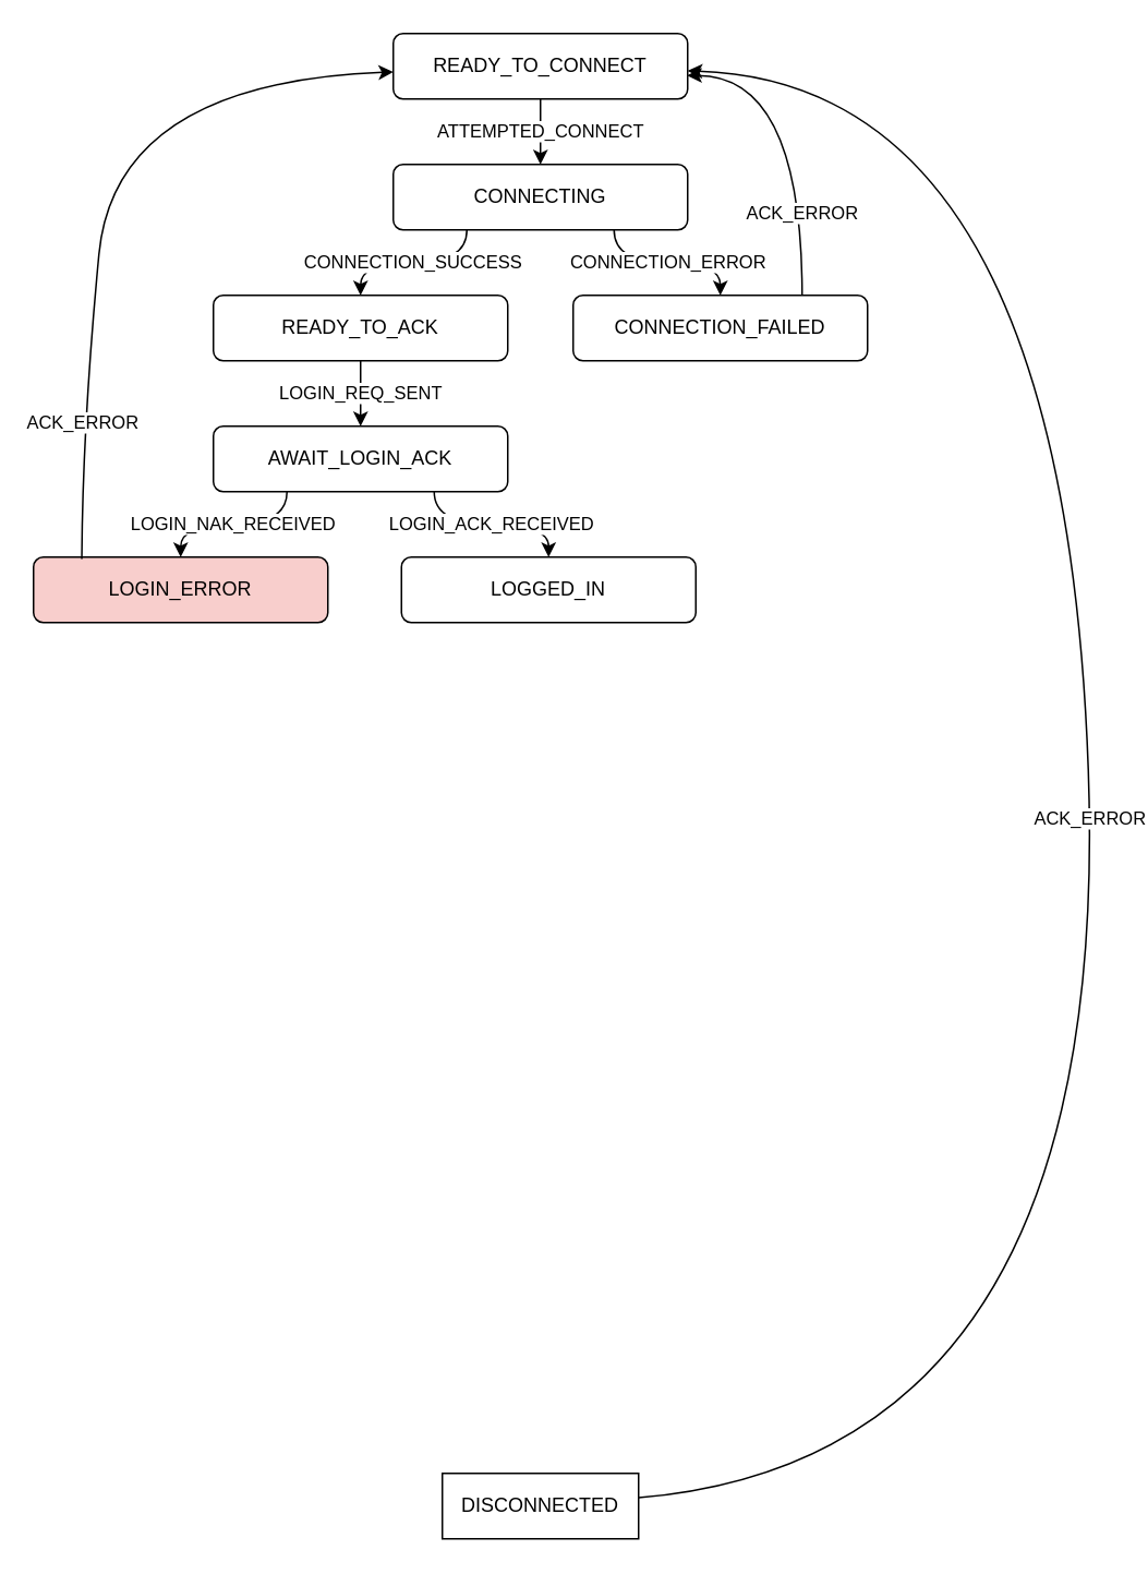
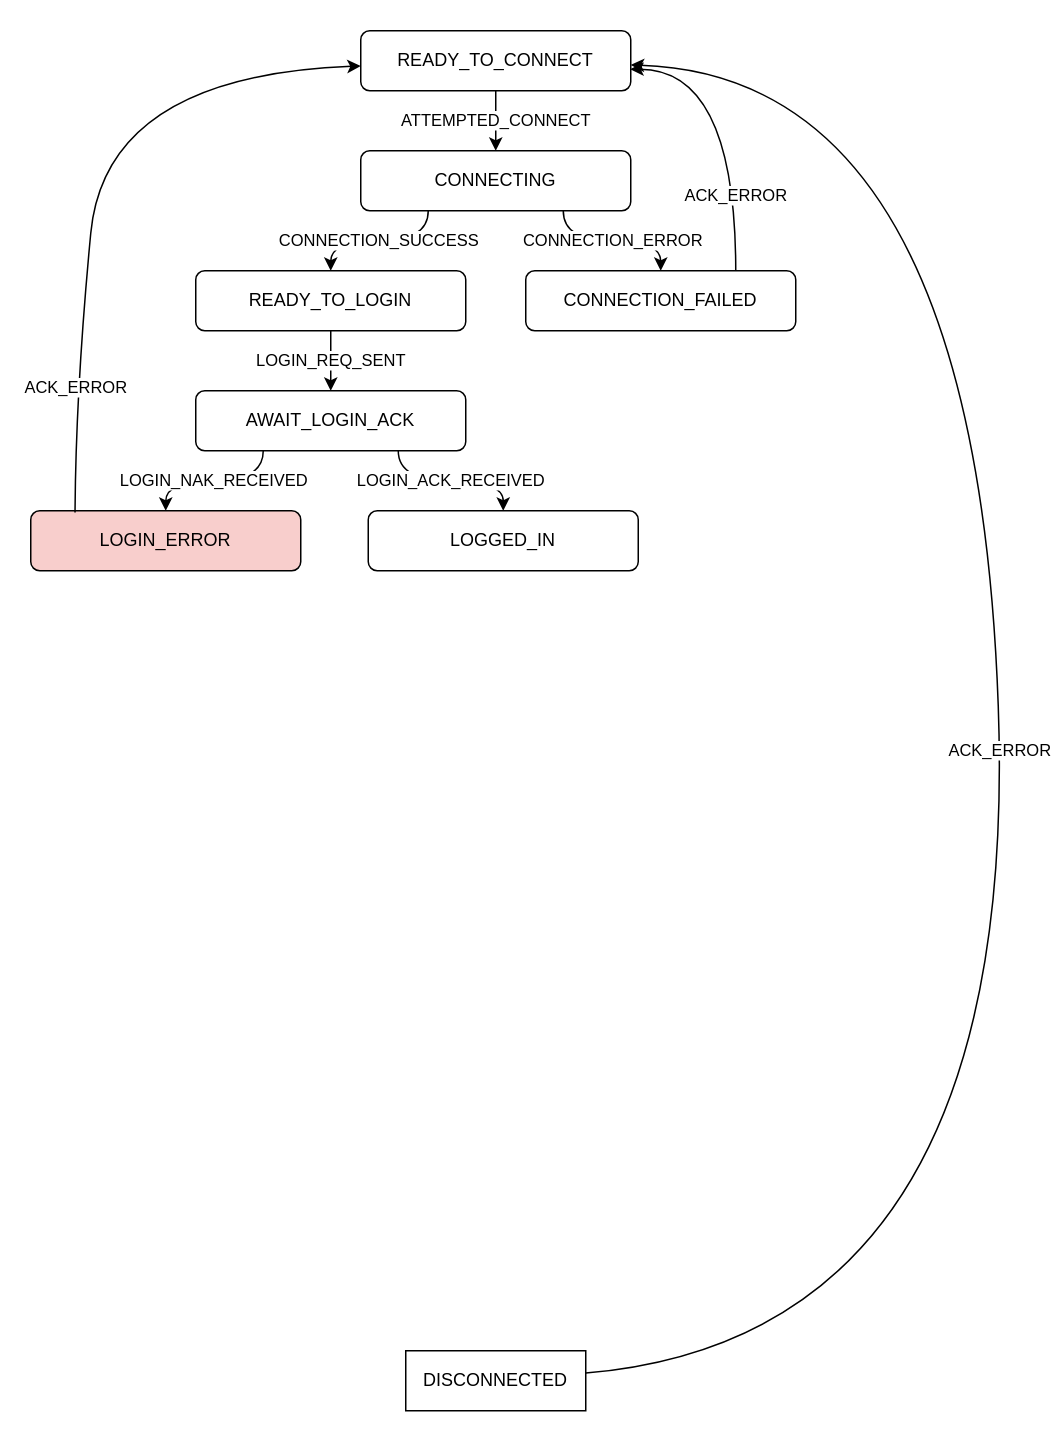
  <mxCell id="0" />
  <mxCell id="1" parent="0" />
  <mxCell id="2" value="DISCONNECTED" style="whiteSpace=wrap;html=1;rounded=0;" vertex="1" parent="1"><mxGeometry x="270" y="900" width="120" height="40" as="geometry" /></mxCell>
  <mxCell id="3" value="ATTEMPTED_CONNECT" style="edgeStyle=orthogonalEdgeStyle;rounded=0;orthogonalLoop=1;jettySize=auto;html=1;" edge="1" parent="1" source="4" target="8"><mxGeometry relative="1" as="geometry" /></mxCell>
  <mxCell id="4" value="READY_TO_CONNECT" style="rounded=1;whiteSpace=wrap;html=1;" vertex="1" parent="1"><mxGeometry x="240" y="20" width="180" height="40" as="geometry" /></mxCell>
  <mxCell id="5" value="ACK_ERROR" style="curved=1;endArrow=classic;html=1;rounded=0;" edge="1" parent="1" source="2" target="4"><mxGeometry width="50" height="50" relative="1" as="geometry"><mxPoint x="440" y="540" as="sourcePoint" /><mxPoint x="490" y="490" as="targetPoint" /><Array as="points"><mxPoint x="680" y="890" /><mxPoint x="650" y="50" /></Array></mxGeometry></mxCell>
  <mxCell id="6" value="CONNECTION_ERROR" style="edgeStyle=orthogonalEdgeStyle;rounded=0;orthogonalLoop=1;jettySize=auto;html=1;curved=1;exitX=0.75;exitY=1;exitDx=0;exitDy=0;" edge="1" parent="1" source="8" target="18"><mxGeometry relative="1" as="geometry" /></mxCell>
  <mxCell id="7" value="CONNECTION_SUCCESS" style="edgeStyle=orthogonalEdgeStyle;rounded=0;orthogonalLoop=1;jettySize=auto;html=1;curved=1;exitX=0.25;exitY=1;exitDx=0;exitDy=0;" edge="1" parent="1" source="8" target="10"><mxGeometry relative="1" as="geometry" /></mxCell>
  <mxCell id="8" value="CONNECTING" style="rounded=1;whiteSpace=wrap;html=1;" vertex="1" parent="1"><mxGeometry x="240" y="100" width="180" height="40" as="geometry" /></mxCell>
  <mxCell id="9" value="LOGIN_REQ_SENT" style="edgeStyle=orthogonalEdgeStyle;rounded=0;orthogonalLoop=1;jettySize=auto;html=1;curved=1;" edge="1" parent="1" source="10" target="13"><mxGeometry relative="1" as="geometry" /></mxCell>
- <mxCell id="10" value="READY_TO_ACK" style="rounded=1;whiteSpace=wrap;html=1;" vertex="1" parent="1"><mxGeometry x="130" y="180" width="180" height="40" as="geometry" /></mxCell>
+ <mxCell id="10" value="READY_TO_LOGIN" style="rounded=1;whiteSpace=wrap;html=1;" vertex="1" parent="1"><mxGeometry x="130" y="180" width="180" height="40" as="geometry" /></mxCell>
  <mxCell id="11" value="LOGIN_ACK_RECEIVED" style="edgeStyle=orthogonalEdgeStyle;rounded=0;orthogonalLoop=1;jettySize=auto;html=1;curved=1;exitX=0.75;exitY=1;exitDx=0;exitDy=0;" edge="1" parent="1" source="13" target="14"><mxGeometry relative="1" as="geometry" /></mxCell>
  <mxCell id="12" value="LOGIN_NAK_RECEIVED" style="edgeStyle=orthogonalEdgeStyle;rounded=0;orthogonalLoop=1;jettySize=auto;html=1;curved=1;exitX=0.25;exitY=1;exitDx=0;exitDy=0;" edge="1" parent="1" source="13" target="15"><mxGeometry relative="1" as="geometry" /></mxCell>
  <mxCell id="13" value="AWAIT_LOGIN_ACK" style="rounded=1;whiteSpace=wrap;html=1;" vertex="1" parent="1"><mxGeometry x="130" y="260" width="180" height="40" as="geometry" /></mxCell>
  <mxCell id="14" value="LOGGED_IN" style="rounded=1;whiteSpace=wrap;html=1;" vertex="1" parent="1"><mxGeometry x="245" y="340" width="180" height="40" as="geometry" /></mxCell>
  <mxCell id="15" value="LOGIN_ERROR" style="rounded=1;whiteSpace=wrap;html=1;fillColor=#f8cecc;" vertex="1" parent="1"><mxGeometry x="20" y="340" width="180" height="40" as="geometry" /></mxCell>
  <mxCell id="16" value="ACK_ERROR" style="curved=1;endArrow=classic;html=1;rounded=0;exitX=0.164;exitY=0.03;exitDx=0;exitDy=0;exitPerimeter=0;" edge="1" parent="1" source="15" target="4"><mxGeometry x="-0.641" width="50" height="50" relative="1" as="geometry"><mxPoint x="270" y="260" as="sourcePoint" /><mxPoint x="320" y="210" as="targetPoint" /><Array as="points"><mxPoint x="50" y="260" /><mxPoint x="70" y="50" /></Array><mxPoint as="offset" /></mxGeometry></mxCell>
  <mxCell id="17" value="ACK_ERROR" style="edgeStyle=orthogonalEdgeStyle;rounded=0;orthogonalLoop=1;jettySize=auto;html=1;curved=1;entryX=0.998;entryY=0.64;entryDx=0;entryDy=0;entryPerimeter=0;" edge="1" parent="1" source="18" target="4"><mxGeometry x="-0.512" relative="1" as="geometry"><Array as="points"><mxPoint x="490" y="46" /></Array><mxPoint as="offset" /></mxGeometry></mxCell>
  <mxCell id="18" value="CONNECTION_FAILED" style="rounded=1;whiteSpace=wrap;html=1;" vertex="1" parent="1"><mxGeometry x="350" y="180" width="180" height="40" as="geometry" /></mxCell>
